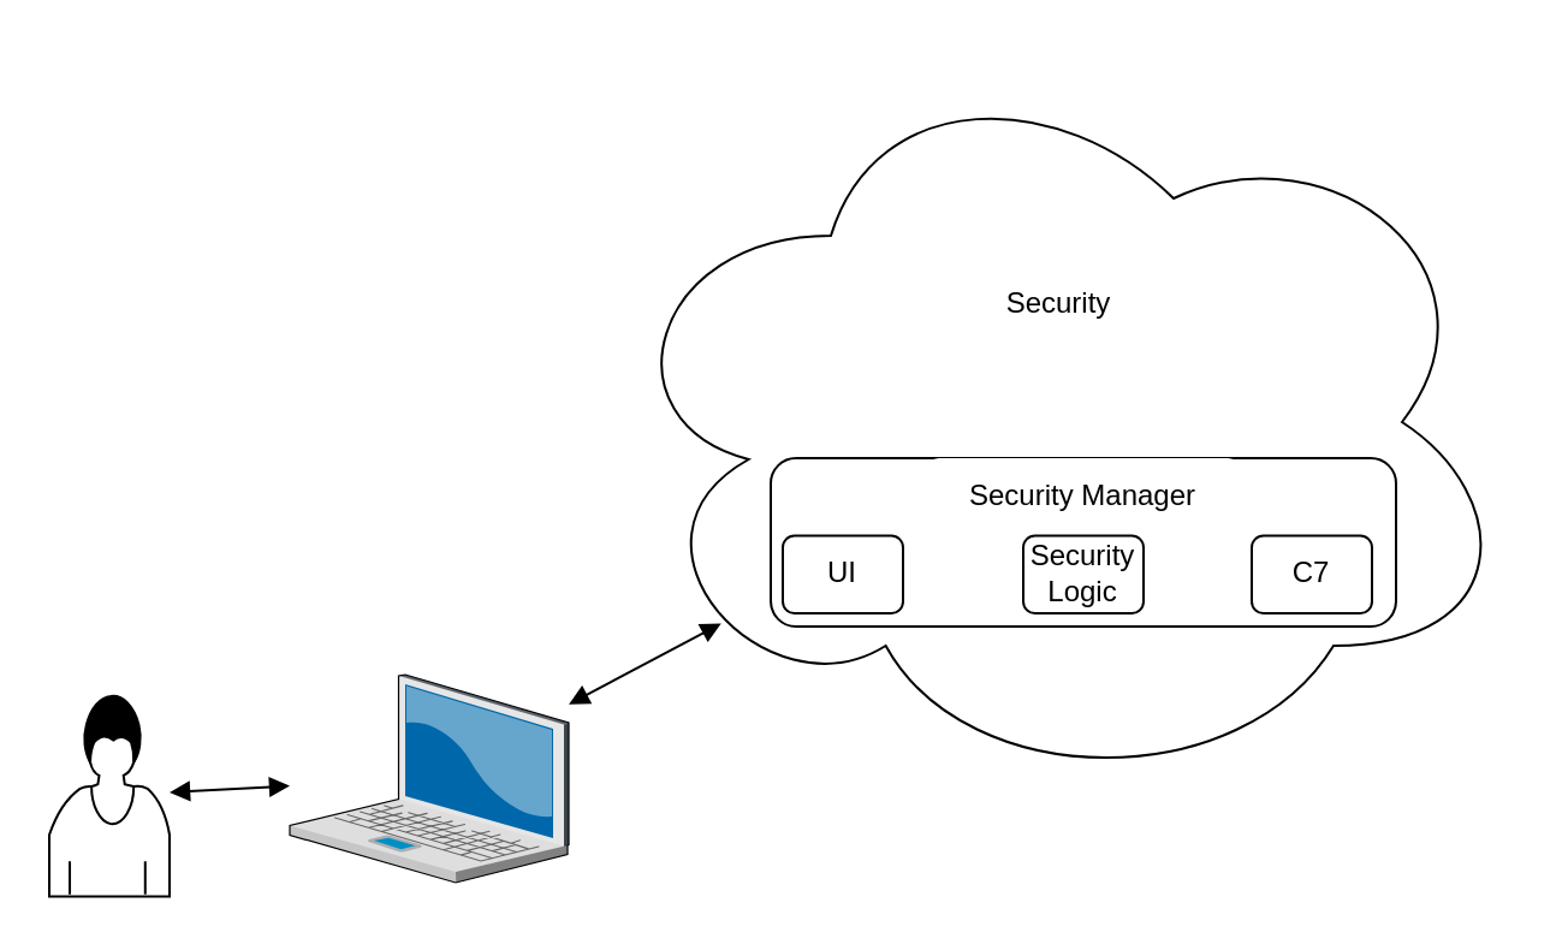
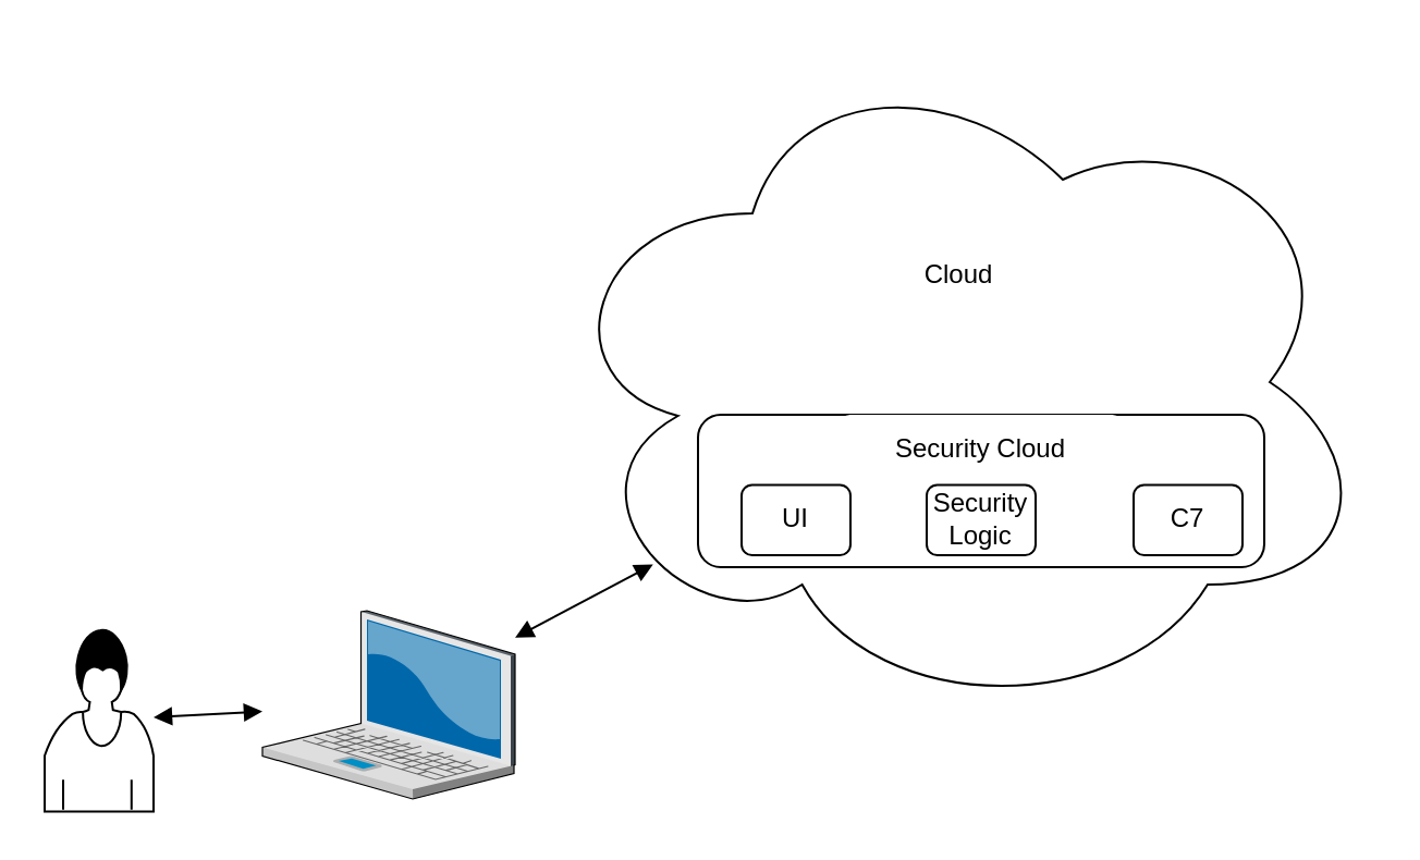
  <mxCell id="0" />
  <mxCell id="1" parent="0" />
  <mxCell id="2" value="" style="shape=mxgraph.bpmn.user_task;html=1;outlineConnect=0;" parent="1" vertex="1"><mxGeometry x="20" y="288.25" width="50" height="84" as="geometry" /></mxCell>
  <mxCell id="3" value="" style="endArrow=block;startArrow=block;endFill=1;startFill=1;html=1;" parent="1" source="2" target="5" edge="1"><mxGeometry width="160" relative="1" as="geometry"><mxPoint x="100" y="234.7" as="sourcePoint" /><mxPoint x="210" y="234.7" as="targetPoint" /></mxGeometry></mxCell>
  <mxCell id="4" value="" style="ellipse;shape=cloud;whiteSpace=wrap;html=1;align=center;" parent="1" vertex="1"><mxGeometry x="250" y="20" width="380" height="310" as="geometry" /></mxCell>
  <mxCell id="5" value="" style="verticalLabelPosition=bottom;aspect=fixed;html=1;verticalAlign=top;strokeColor=none;align=center;outlineConnect=0;shape=mxgraph.citrix.laptop_2;" parent="1" vertex="1"><mxGeometry x="120" y="280" width="116" height="86.5" as="geometry" /></mxCell>
  <mxCell id="6" value="" style="endArrow=block;startArrow=block;endFill=1;startFill=1;html=1;entryX=0.13;entryY=0.77;entryDx=0;entryDy=0;entryPerimeter=0;" parent="1" source="5" target="4" edge="1"><mxGeometry width="160" relative="1" as="geometry"><mxPoint x="346" y="259.25" as="sourcePoint" /><mxPoint x="410" y="259" as="targetPoint" /></mxGeometry></mxCell>
  <mxCell id="7" value="" style="rounded=1;whiteSpace=wrap;html=1;" vertex="1" parent="1"><mxGeometry x="320" y="190" width="260" height="70" as="geometry" /></mxCell>
  <mxCell id="8" value="C7" style="rounded=1;whiteSpace=wrap;html=1;" vertex="1" parent="1"><mxGeometry x="520" y="222.25" width="50" height="32.25" as="geometry" /></mxCell>
- <mxCell id="9" value="UI" style="rounded=1;whiteSpace=wrap;html=1;" vertex="1" parent="1"><mxGeometry x="325" y="222.25" width="50" height="32.25" as="geometry" /></mxCell>
- <mxCell id="10" value="Security Manager" style="rounded=1;whiteSpace=wrap;html=1;strokeColor=none;" vertex="1" parent="1"><mxGeometry x="385" y="190" width="130" height="32.25" as="geometry" /></mxCell>
- <mxCell id="11" value="Security" style="rounded=1;whiteSpace=wrap;html=1;strokeColor=none;" vertex="1" parent="1"><mxGeometry x="375" y="110" width="130" height="32.25" as="geometry" /></mxCell>
+ <mxCell id="9" value="UI" style="rounded=1;whiteSpace=wrap;html=1;" vertex="1" parent="1"><mxGeometry x="340" y="222.25" width="50" height="32.25" as="geometry" /></mxCell>
+ <mxCell id="10" value="Security Cloud" style="rounded=1;whiteSpace=wrap;html=1;strokeColor=none;" vertex="1" parent="1"><mxGeometry x="385" y="190" width="130" height="32.25" as="geometry" /></mxCell>
+ <mxCell id="11" value="Cloud" style="rounded=1;whiteSpace=wrap;html=1;strokeColor=none;" vertex="1" parent="1"><mxGeometry x="375" y="110" width="130" height="32.25" as="geometry" /></mxCell>
  <mxCell id="12" value="Security&lt;br&gt;Logic" style="rounded=1;whiteSpace=wrap;html=1;" vertex="1" parent="1"><mxGeometry x="425" y="222.25" width="50" height="32.25" as="geometry" /></mxCell>
